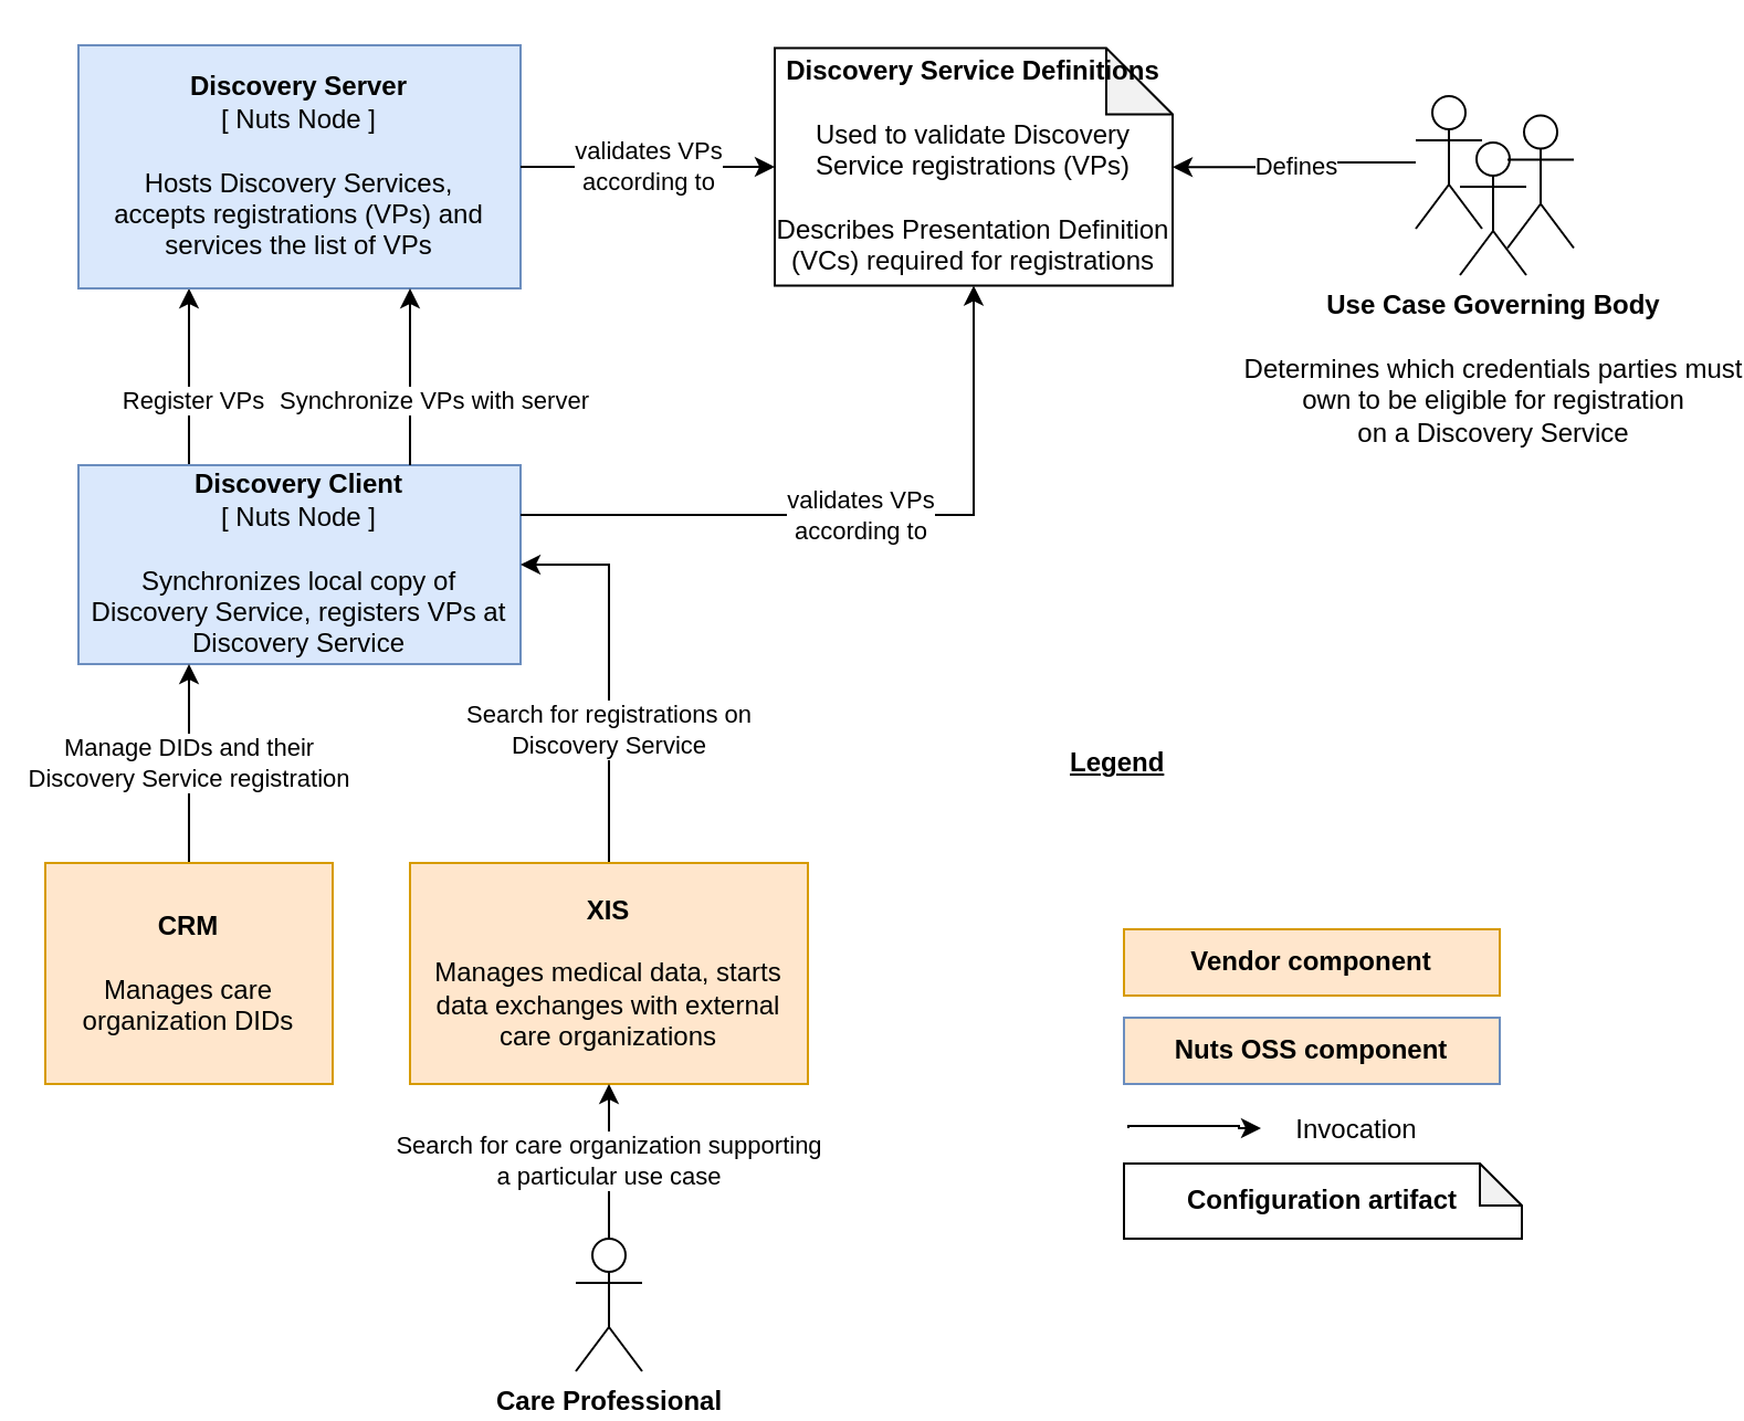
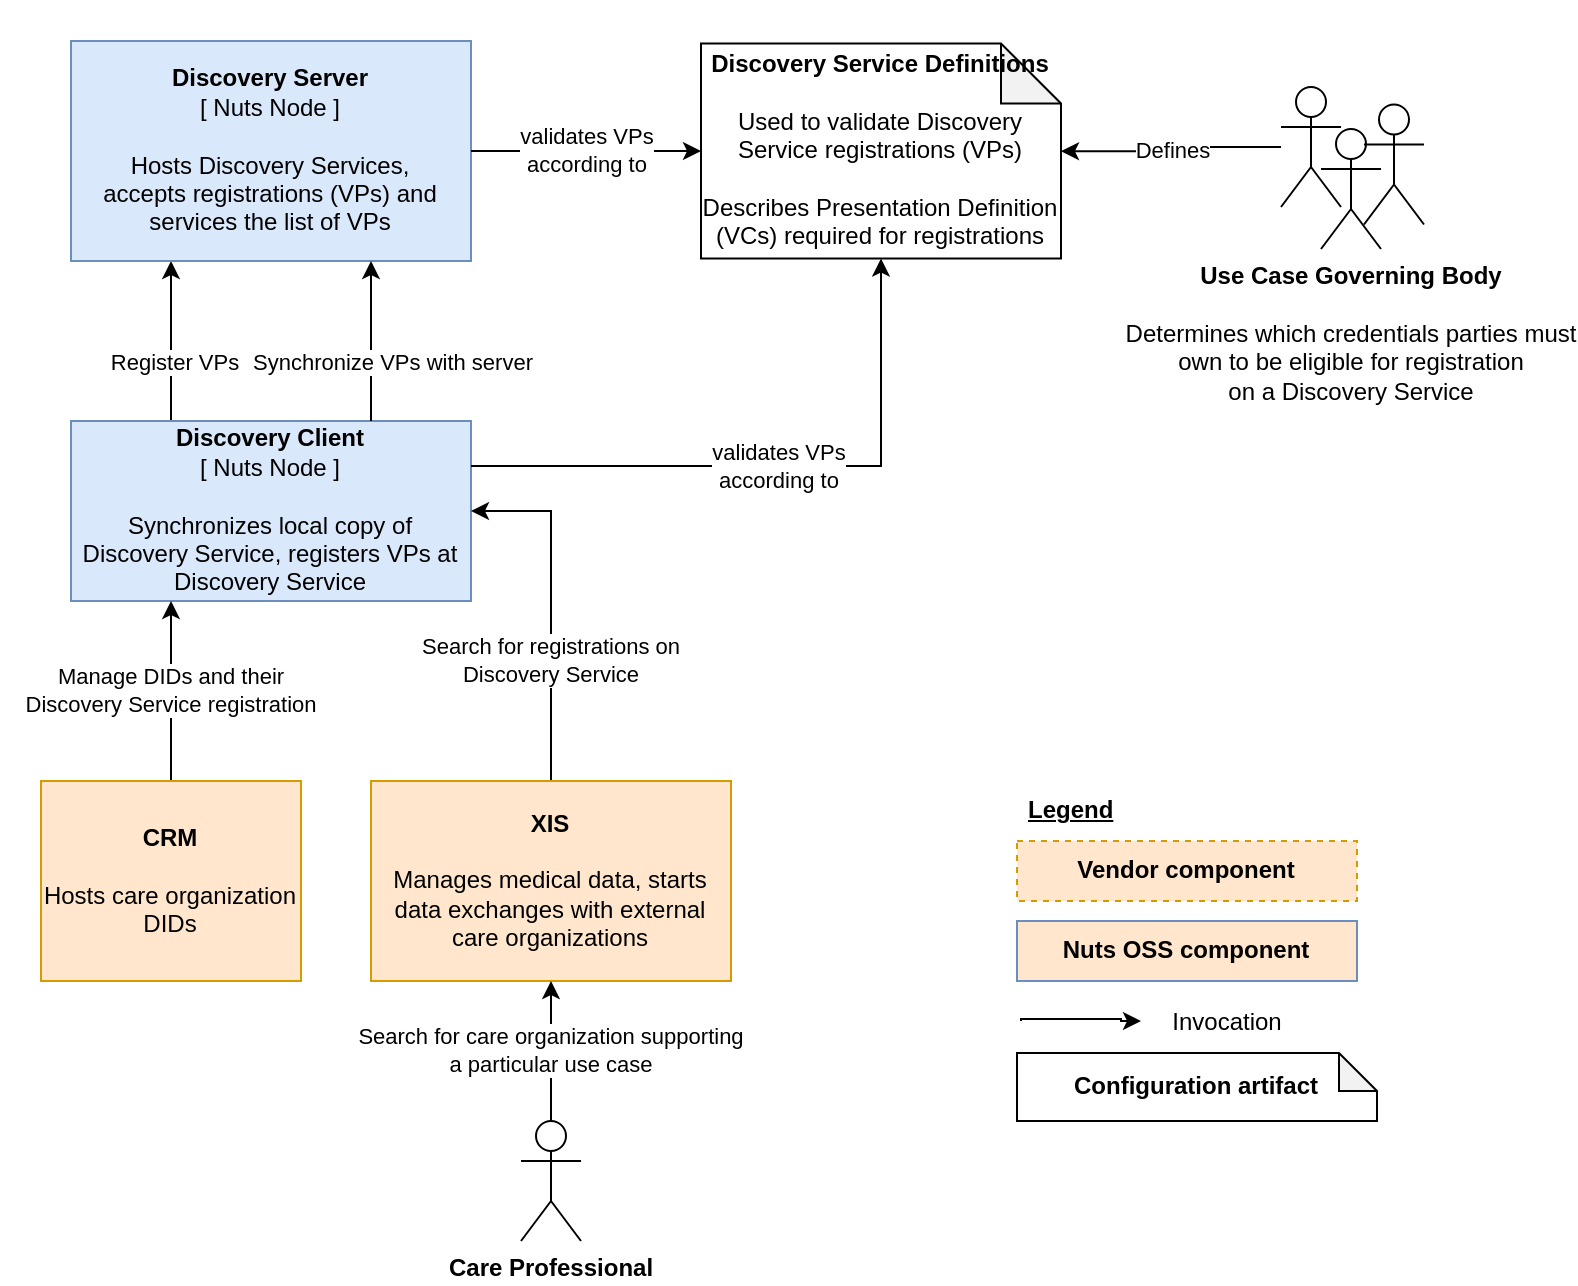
  <mxCell id="0" />
  <mxCell id="1" parent="0" />
  <mxCell id="2" value="" style="edgeStyle=orthogonalEdgeStyle;rounded=0;orthogonalLoop=1;jettySize=auto;html=1;entryX=0.25;entryY=1;entryDx=0;entryDy=0;exitX=0.25;exitY=0;exitDx=0;exitDy=0;" edge="1" parent="1" source="4" target="8"><mxGeometry relative="1" as="geometry" /></mxCell>
  <mxCell id="3" value="Register VPs" style="edgeLabel;html=1;align=center;verticalAlign=middle;resizable=0;points=[];" vertex="1" connectable="0" parent="2"><mxGeometry x="-0.3" y="-2" relative="1" as="geometry"><mxPoint y="-2" as="offset" /></mxGeometry></mxCell>
  <mxCell id="4" value="Discovery Client&lt;br&gt;&lt;span style=&quot;font-weight: normal;&quot;&gt;[ Nuts Node ]&lt;br&gt;&lt;br&gt;Synchronizes local copy of Discovery Service, registers VPs at Discovery Service&lt;br&gt;&lt;/span&gt;" style="rounded=0;whiteSpace=wrap;html=1;fillColor=#dae8fc;strokeColor=#6c8ebf;fontStyle=1" vertex="1" parent="1"><mxGeometry x="35" y="210" width="200" height="90" as="geometry" /></mxCell>
- <mxCell id="5" value="&lt;span style=&quot;&quot;&gt;Vendor component&lt;br&gt;&lt;/span&gt;" style="rounded=0;whiteSpace=wrap;html=1;fillColor=#ffe6cc;strokeColor=#d79b00;fontStyle=1" vertex="1" parent="1"><mxGeometry x="508" y="420" width="170" height="30" as="geometry" /></mxCell>
+ <mxCell id="5" value="&lt;span style=&quot;&quot;&gt;Vendor component&lt;br&gt;&lt;/span&gt;" style="rounded=0;whiteSpace=wrap;html=1;fillColor=#ffe6cc;strokeColor=#d79b00;fontStyle=1;dashed=1;" vertex="1" parent="1"><mxGeometry x="508" y="420" width="170" height="30" as="geometry" /></mxCell>
  <mxCell id="6" value="Nuts OSS component" style="rounded=0;whiteSpace=wrap;html=1;fillColor=#ffe6cc;strokeColor=#6c8ebf;fontStyle=1;" vertex="1" parent="1"><mxGeometry x="508" y="460" width="170" height="30" as="geometry" /></mxCell>
- <mxCell id="7" value="&lt;b&gt;Legend&lt;/b&gt;" style="text;strokeColor=none;fillColor=none;align=left;verticalAlign=middle;spacingLeft=4;spacingRight=4;overflow=hidden;points=[[0,0.5],[1,0.5]];portConstraint=eastwest;rotatable=0;whiteSpace=wrap;html=1;fontStyle=4" vertex="1" parent="1"><mxGeometry x="478" y="330" width="80" height="30" as="geometry" /></mxCell>
+ <mxCell id="7" value="&lt;b&gt;Legend&lt;/b&gt;" style="text;strokeColor=none;fillColor=none;align=left;verticalAlign=middle;spacingLeft=4;spacingRight=4;overflow=hidden;points=[[0,0.5],[1,0.5]];portConstraint=eastwest;rotatable=0;whiteSpace=wrap;html=1;fontStyle=4" vertex="1" parent="1"><mxGeometry x="508" y="390" width="80" height="30" as="geometry" /></mxCell>
  <mxCell id="8" value="Discovery Server&lt;br&gt;&lt;span style=&quot;font-weight: normal;&quot;&gt;[ Nuts Node ]&lt;br&gt;&lt;br&gt;Hosts Discovery Services,&lt;br&gt;accepts registrations (VPs) and services the list of VPs&lt;br&gt;&lt;/span&gt;" style="rounded=0;whiteSpace=wrap;html=1;fillColor=#dae8fc;strokeColor=#6c8ebf;fontStyle=1" vertex="1" parent="1"><mxGeometry x="35" y="20" width="200" height="110" as="geometry" /></mxCell>
  <mxCell id="9" value="" style="edgeStyle=orthogonalEdgeStyle;rounded=0;orthogonalLoop=1;jettySize=auto;html=1;exitX=0.5;exitY=0;exitDx=0;exitDy=0;entryX=1;entryY=0.5;entryDx=0;entryDy=0;" edge="1" parent="1" source="11" target="4"><mxGeometry relative="1" as="geometry"><mxPoint x="380" y="280" as="targetPoint" /></mxGeometry></mxCell>
  <mxCell id="10" value="Search for registrations on&lt;br&gt;Discovery Service" style="edgeLabel;html=1;align=center;verticalAlign=middle;resizable=0;points=[];" vertex="1" connectable="0" parent="9"><mxGeometry x="-0.303" y="1" relative="1" as="geometry"><mxPoint as="offset" /></mxGeometry></mxCell>
  <mxCell id="11" value="XIS&lt;br&gt;&lt;br&gt;&lt;span style=&quot;font-weight: 400;&quot;&gt;Manages medical data, starts data exchanges with external care organizations&lt;/span&gt;" style="rounded=0;whiteSpace=wrap;html=1;fillColor=#ffe6cc;strokeColor=#d79b00;fontStyle=1;" vertex="1" parent="1"><mxGeometry x="185" y="390" width="180" height="100" as="geometry" /></mxCell>
  <mxCell id="12" value="Manage DIDs and their&lt;br&gt;Discovery Service registration" style="edgeStyle=orthogonalEdgeStyle;rounded=0;orthogonalLoop=1;jettySize=auto;html=1;entryX=0.25;entryY=1;entryDx=0;entryDy=0;" edge="1" parent="1" source="13" target="4"><mxGeometry relative="1" as="geometry" /></mxCell>
- <mxCell id="13" value="CRM&lt;br&gt;&lt;br&gt;&lt;span style=&quot;font-weight: normal;&quot;&gt;Manages care organization DIDs&lt;/span&gt;" style="rounded=0;whiteSpace=wrap;html=1;fillColor=#ffe6cc;strokeColor=#d79b00;fontStyle=1;" vertex="1" parent="1"><mxGeometry x="20" y="390" width="130" height="100" as="geometry" /></mxCell>
+ <mxCell id="13" value="CRM&lt;br&gt;&lt;br&gt;&lt;span style=&quot;font-weight: normal;&quot;&gt;Hosts care organization DIDs&lt;/span&gt;" style="rounded=0;whiteSpace=wrap;html=1;fillColor=#ffe6cc;strokeColor=#d79b00;fontStyle=1;" vertex="1" parent="1"><mxGeometry x="20" y="390" width="130" height="100" as="geometry" /></mxCell>
  <mxCell id="14" value="" style="edgeStyle=orthogonalEdgeStyle;rounded=0;orthogonalLoop=1;jettySize=auto;html=1;exitX=0.75;exitY=0;exitDx=0;exitDy=0;entryX=0.75;entryY=1;entryDx=0;entryDy=0;" edge="1" parent="1" source="4" target="8"><mxGeometry relative="1" as="geometry"><mxPoint x="185" y="150" as="sourcePoint" /><mxPoint x="325" y="180" as="targetPoint" /></mxGeometry></mxCell>
  <mxCell id="15" value="Synchronize VPs with server" style="edgeLabel;html=1;align=center;verticalAlign=middle;resizable=0;points=[];" vertex="1" connectable="0" parent="14"><mxGeometry x="-0.3" y="-2" relative="1" as="geometry"><mxPoint x="8" y="-2" as="offset" /></mxGeometry></mxCell>
  <mxCell id="16" value="" style="edgeStyle=orthogonalEdgeStyle;rounded=0;orthogonalLoop=1;jettySize=auto;html=1;" edge="1" parent="1"><mxGeometry relative="1" as="geometry"><mxPoint x="510" y="510" as="sourcePoint" /><mxPoint x="570" y="510" as="targetPoint" /><Array as="points"><mxPoint x="560" y="509" /></Array></mxGeometry></mxCell>
  <mxCell id="17" value="Invocation" style="text;html=1;strokeColor=none;fillColor=none;align=center;verticalAlign=middle;whiteSpace=wrap;rounded=0;" vertex="1" parent="1"><mxGeometry x="577" y="496" width="73" height="30" as="geometry" /></mxCell>
  <mxCell id="18" value="Search for care organization supporting&lt;br&gt;a particular use case" style="edgeStyle=orthogonalEdgeStyle;rounded=0;orthogonalLoop=1;jettySize=auto;html=1;" edge="1" parent="1" source="19" target="11"><mxGeometry relative="1" as="geometry" /></mxCell>
  <mxCell id="19" value="&lt;b&gt;Care Professional&lt;/b&gt;" style="shape=umlActor;verticalLabelPosition=bottom;verticalAlign=top;html=1;outlineConnect=0;" vertex="1" parent="1"><mxGeometry x="260" y="560" width="30" height="60" as="geometry" /></mxCell>
  <mxCell id="20" value="validates VPs&lt;br&gt;according to" style="edgeStyle=orthogonalEdgeStyle;rounded=0;orthogonalLoop=1;jettySize=auto;html=1;exitX=1;exitY=0.5;exitDx=0;exitDy=0;entryX=0;entryY=0.5;entryDx=0;entryDy=0;entryPerimeter=0;" edge="1" parent="1" source="8" target="22"><mxGeometry relative="1" as="geometry"><mxPoint x="300" y="180" as="targetPoint" /></mxGeometry></mxCell>
  <mxCell id="21" value="validates VPs&lt;br style=&quot;border-color: var(--border-color);&quot;&gt;according to" style="edgeStyle=orthogonalEdgeStyle;rounded=0;orthogonalLoop=1;jettySize=auto;html=1;exitX=1;exitY=0.25;exitDx=0;exitDy=0;entryX=0.5;entryY=1;entryDx=0;entryDy=0;entryPerimeter=0;" edge="1" parent="1" source="4" target="22"><mxGeometry relative="1" as="geometry"><mxPoint x="450" y="300" as="targetPoint" /></mxGeometry></mxCell>
  <mxCell id="22" value="&lt;b&gt;Discovery Service Definitions&lt;/b&gt;&lt;br&gt;&lt;br&gt;Used to validate Discovery Service registrations (VPs)&lt;br&gt;&lt;br&gt;Describes Presentation Definition (VCs) required for registrations" style="shape=note;whiteSpace=wrap;html=1;backgroundOutline=1;darkOpacity=0.05;" vertex="1" parent="1"><mxGeometry x="350" y="21.25" width="180" height="107.5" as="geometry" /></mxCell>
  <mxCell id="23" value="&lt;b&gt;Configuration artifact&lt;/b&gt;" style="shape=note;whiteSpace=wrap;html=1;backgroundOutline=1;darkOpacity=0.05;size=19;" vertex="1" parent="1"><mxGeometry x="508" y="526" width="180" height="34" as="geometry" /></mxCell>
  <mxCell id="24" value="" style="group" vertex="1" connectable="0" parent="1"><mxGeometry x="640" y="43" width="71.5" height="81" as="geometry" /></mxCell>
  <mxCell id="25" value="&lt;b&gt;Use Case Governing Body&lt;/b&gt;&lt;br&gt;&lt;br&gt;Determines which credentials parties must&lt;br&gt;own to be eligible for registration&lt;br&gt;on a Discovery Service" style="shape=umlActor;verticalLabelPosition=bottom;verticalAlign=top;html=1;outlineConnect=0;" vertex="1" parent="24"><mxGeometry x="20" y="21" width="30" height="60" as="geometry" /></mxCell>
  <mxCell id="26" value="" style="shape=umlActor;verticalLabelPosition=bottom;verticalAlign=top;html=1;outlineConnect=0;" vertex="1" parent="24"><mxGeometry x="41.5" y="8.75" width="30" height="60" as="geometry" /></mxCell>
  <mxCell id="27" value="" style="shape=umlActor;verticalLabelPosition=bottom;verticalAlign=top;html=1;outlineConnect=0;" vertex="1" parent="24"><mxGeometry width="30" height="60" as="geometry" /></mxCell>
  <mxCell id="28" value="" style="edgeStyle=orthogonalEdgeStyle;rounded=0;orthogonalLoop=1;jettySize=auto;html=1;" edge="1" parent="1" source="27" target="22"><mxGeometry relative="1" as="geometry" /></mxCell>
  <mxCell id="29" value="Defines" style="edgeLabel;html=1;align=center;verticalAlign=middle;resizable=0;points=[];" vertex="1" connectable="0" parent="28"><mxGeometry x="0.235" y="1" relative="1" as="geometry"><mxPoint x="12" y="-2" as="offset" /></mxGeometry></mxCell>
